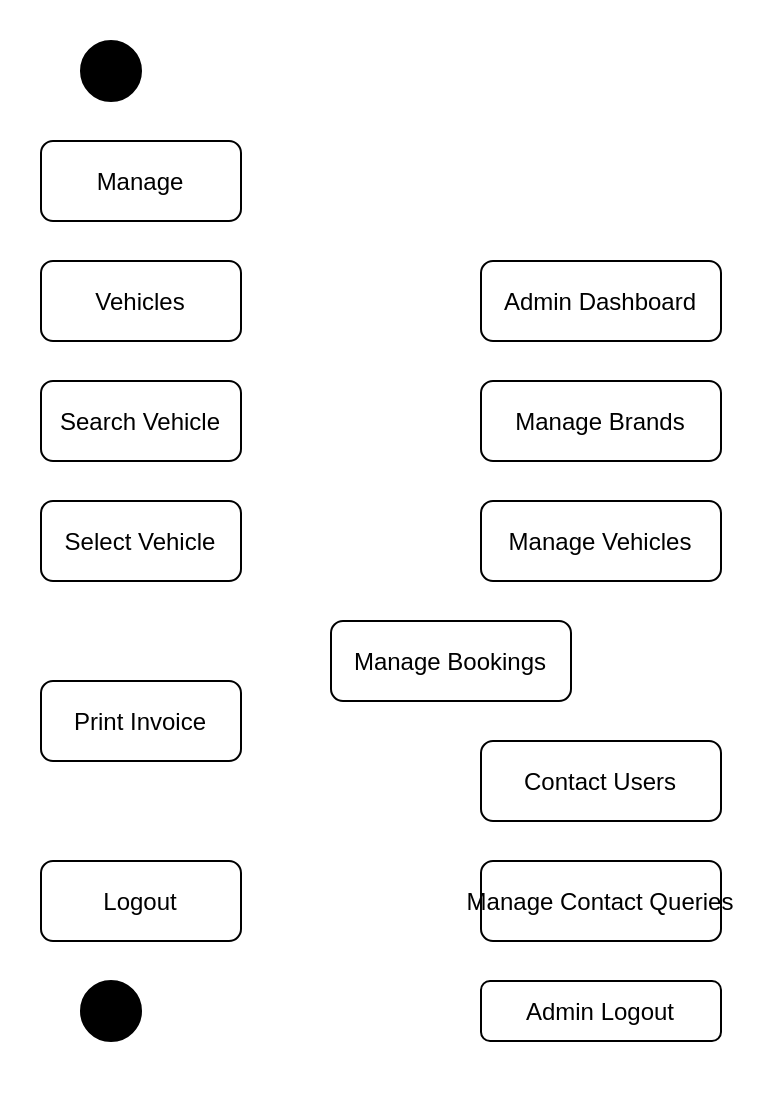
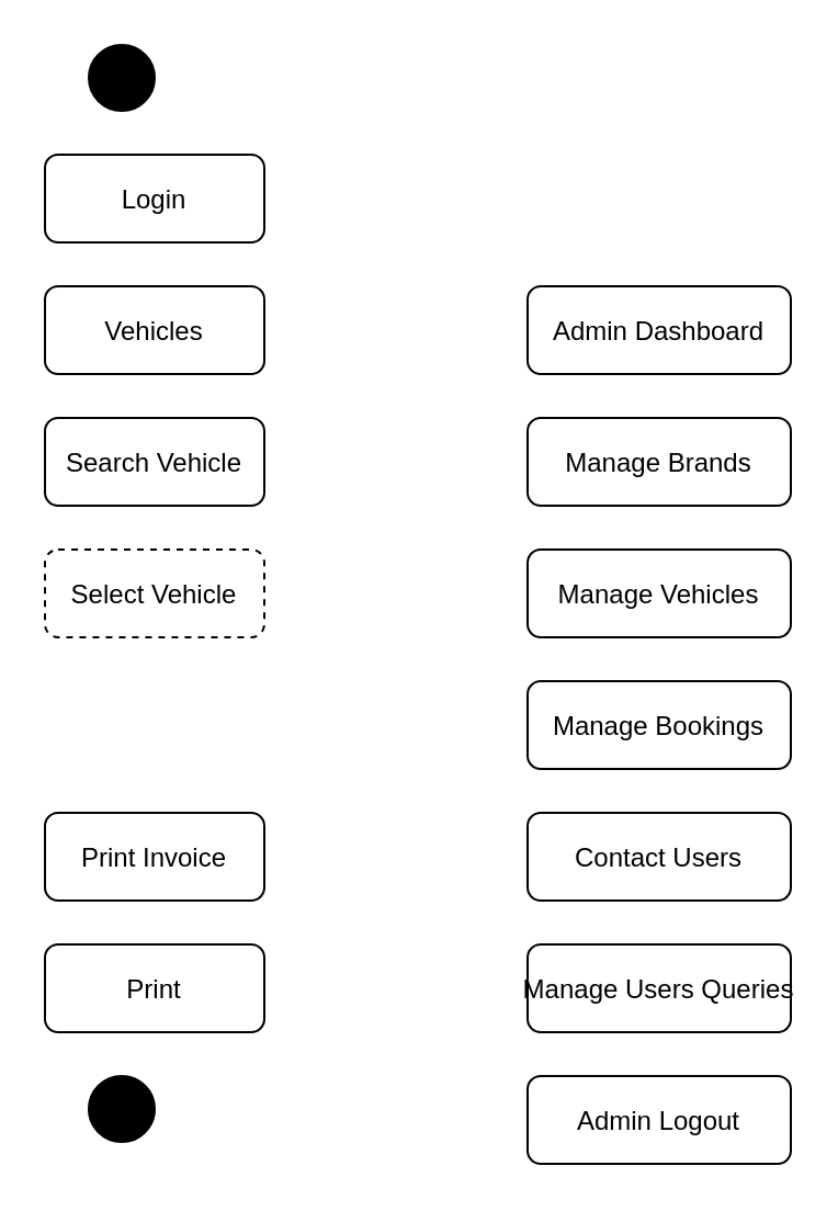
  <mxCell id="0" />
  <mxCell id="1" parent="0" />
  <mxCell id="2" value="Start" style="ellipse;fillColor=#000000;" vertex="1" parent="1"><mxGeometry x="40" y="20" width="30" height="30" as="geometry" /></mxCell>
- <mxCell id="3" value="Manage" style="rounded=1;fillColor=#FFFFFF;strokeColor=#000000;" vertex="1" parent="1"><mxGeometry x="20" y="70" width="100" height="40" as="geometry" /></mxCell>
+ <mxCell id="3" value="Login" style="rounded=1;fillColor=#FFFFFF;strokeColor=#000000;" vertex="1" parent="1"><mxGeometry x="20" y="70" width="100" height="40" as="geometry" /></mxCell>
  <mxCell id="4" value="Vehicles" style="rounded=1;fillColor=#FFFFFF;strokeColor=#000000;" vertex="1" parent="1"><mxGeometry x="20" y="130" width="100" height="40" as="geometry" /></mxCell>
  <mxCell id="5" value="Search Vehicle" style="rounded=1;fillColor=#FFFFFF;strokeColor=#000000;" vertex="1" parent="1"><mxGeometry x="20" y="190" width="100" height="40" as="geometry" /></mxCell>
- <mxCell id="6" value="Select Vehicle" style="rounded=1;fillColor=#FFFFFF;strokeColor=#000000;" vertex="1" parent="1"><mxGeometry x="20" y="250" width="100" height="40" as="geometry" /></mxCell>
- <mxCell id="7" value="Print Invoice" style="rounded=1;fillColor=#FFFFFF;strokeColor=#000000;" vertex="1" parent="1"><mxGeometry x="20" y="340" width="100" height="40" as="geometry" /></mxCell>
- <mxCell id="8" value="Logout" style="rounded=1;fillColor=#FFFFFF;strokeColor=#000000;" vertex="1" parent="1"><mxGeometry x="20" y="430" width="100" height="40" as="geometry" /></mxCell>
+ <mxCell id="6" value="Select Vehicle" style="rounded=1;fillColor=#FFFFFF;strokeColor=#000000;dashed=1;" vertex="1" parent="1"><mxGeometry x="20" y="250" width="100" height="40" as="geometry" /></mxCell>
+ <mxCell id="7" value="Print Invoice" style="rounded=1;fillColor=#FFFFFF;strokeColor=#000000;" vertex="1" parent="1"><mxGeometry x="20" y="370" width="100" height="40" as="geometry" /></mxCell>
+ <mxCell id="8" value="Print" style="rounded=1;fillColor=#FFFFFF;strokeColor=#000000;" vertex="1" parent="1"><mxGeometry x="20" y="430" width="100" height="40" as="geometry" /></mxCell>
  <mxCell id="9" value="End" style="ellipse;fillColor=#000000;" vertex="1" parent="1"><mxGeometry x="40" y="490" width="30" height="30" as="geometry" /></mxCell>
  <mxCell id="10" value="Admin Dashboard" style="rounded=1;fillColor=#FFFFFF;strokeColor=#000000;" vertex="1" parent="1"><mxGeometry x="240" y="130" width="120" height="40" as="geometry" /></mxCell>
  <mxCell id="11" value="Manage Brands" style="rounded=1;fillColor=#FFFFFF;strokeColor=#000000;" vertex="1" parent="1"><mxGeometry x="240" y="190" width="120" height="40" as="geometry" /></mxCell>
  <mxCell id="12" value="Manage Vehicles" style="rounded=1;fillColor=#FFFFFF;strokeColor=#000000;" vertex="1" parent="1"><mxGeometry x="240" y="250" width="120" height="40" as="geometry" /></mxCell>
- <mxCell id="13" value="Manage Bookings" style="rounded=1;fillColor=#FFFFFF;strokeColor=#000000;" vertex="1" parent="1"><mxGeometry x="165" y="310" width="120" height="40" as="geometry" /></mxCell>
+ <mxCell id="13" value="Manage Bookings" style="rounded=1;fillColor=#FFFFFF;strokeColor=#000000;" vertex="1" parent="1"><mxGeometry x="240" y="310" width="120" height="40" as="geometry" /></mxCell>
  <mxCell id="14" value="Contact Users" style="rounded=1;fillColor=#FFFFFF;strokeColor=#000000;" vertex="1" parent="1"><mxGeometry x="240" y="370" width="120" height="40" as="geometry" /></mxCell>
- <mxCell id="15" value="Manage Contact Queries" style="rounded=1;fillColor=#FFFFFF;strokeColor=#000000;" vertex="1" parent="1"><mxGeometry x="240" y="430" width="120" height="40" as="geometry" /></mxCell>
- <mxCell id="16" value="Admin Logout" style="rounded=1;fillColor=#FFFFFF;strokeColor=#000000;" vertex="1" parent="1"><mxGeometry x="240" y="490" width="120" height="30" as="geometry" /></mxCell>
+ <mxCell id="15" value="Manage Users Queries" style="rounded=1;fillColor=#FFFFFF;strokeColor=#000000;" vertex="1" parent="1"><mxGeometry x="240" y="430" width="120" height="40" as="geometry" /></mxCell>
+ <mxCell id="16" value="Admin Logout" style="rounded=1;fillColor=#FFFFFF;strokeColor=#000000;" vertex="1" parent="1"><mxGeometry x="240" y="490" width="120" height="40" as="geometry" /></mxCell>
